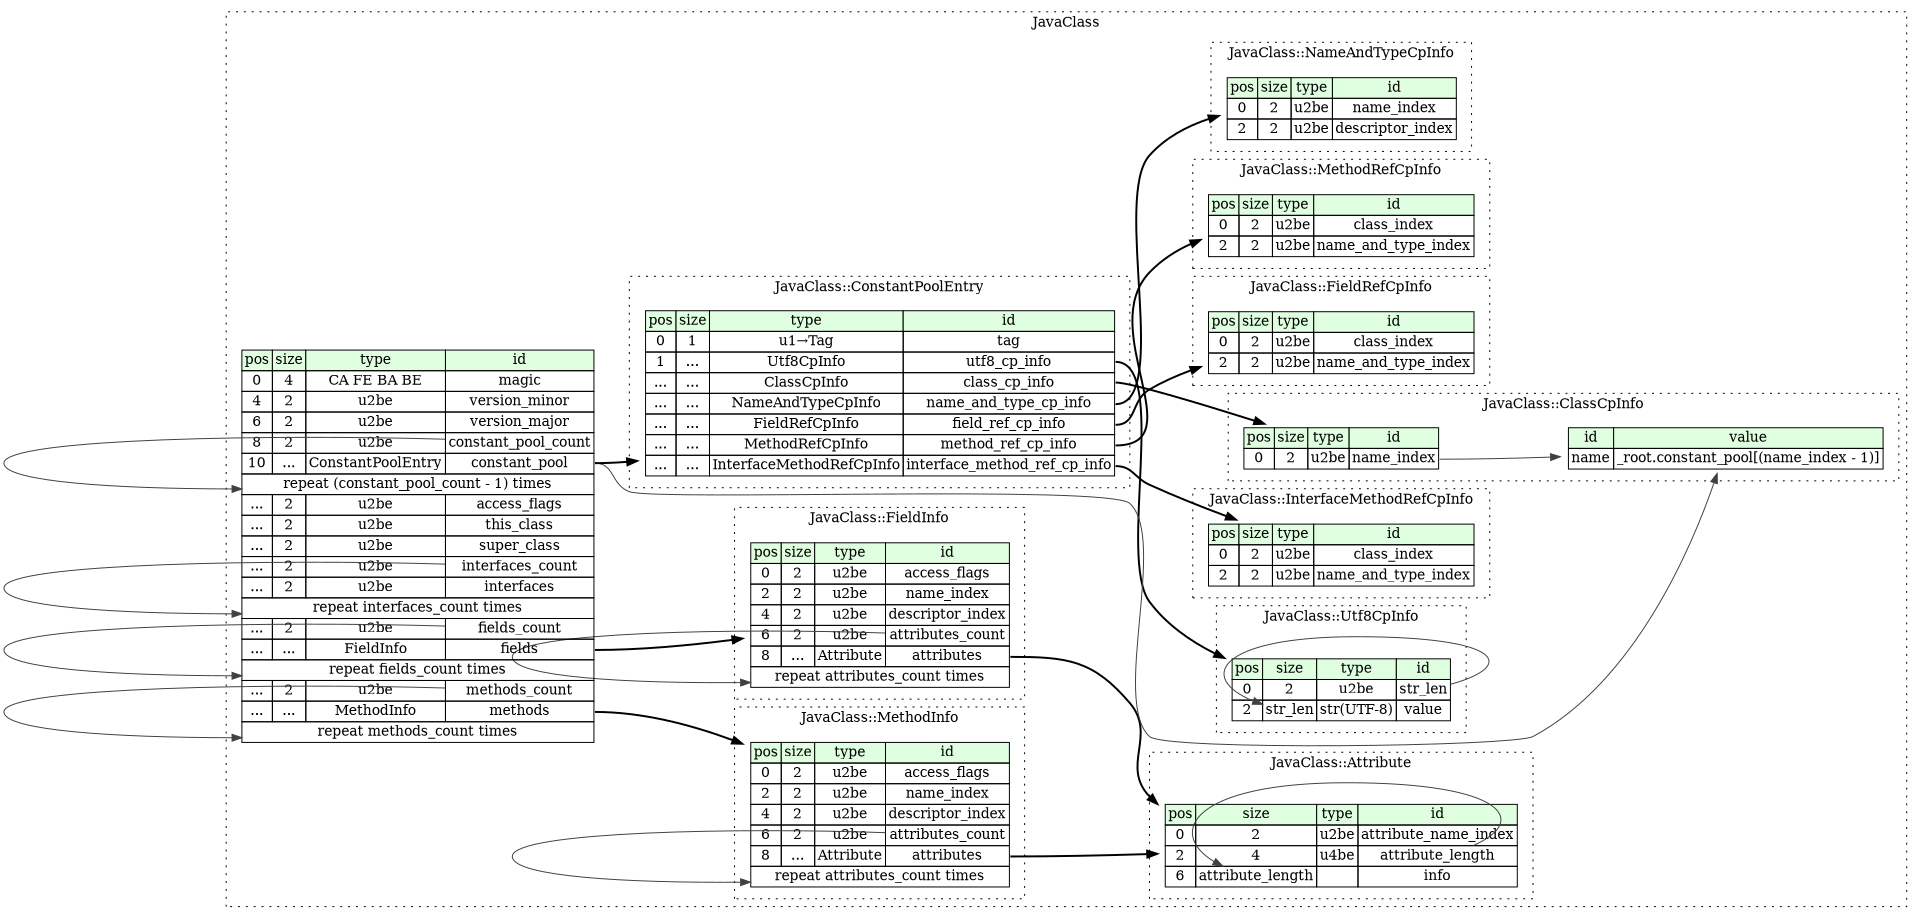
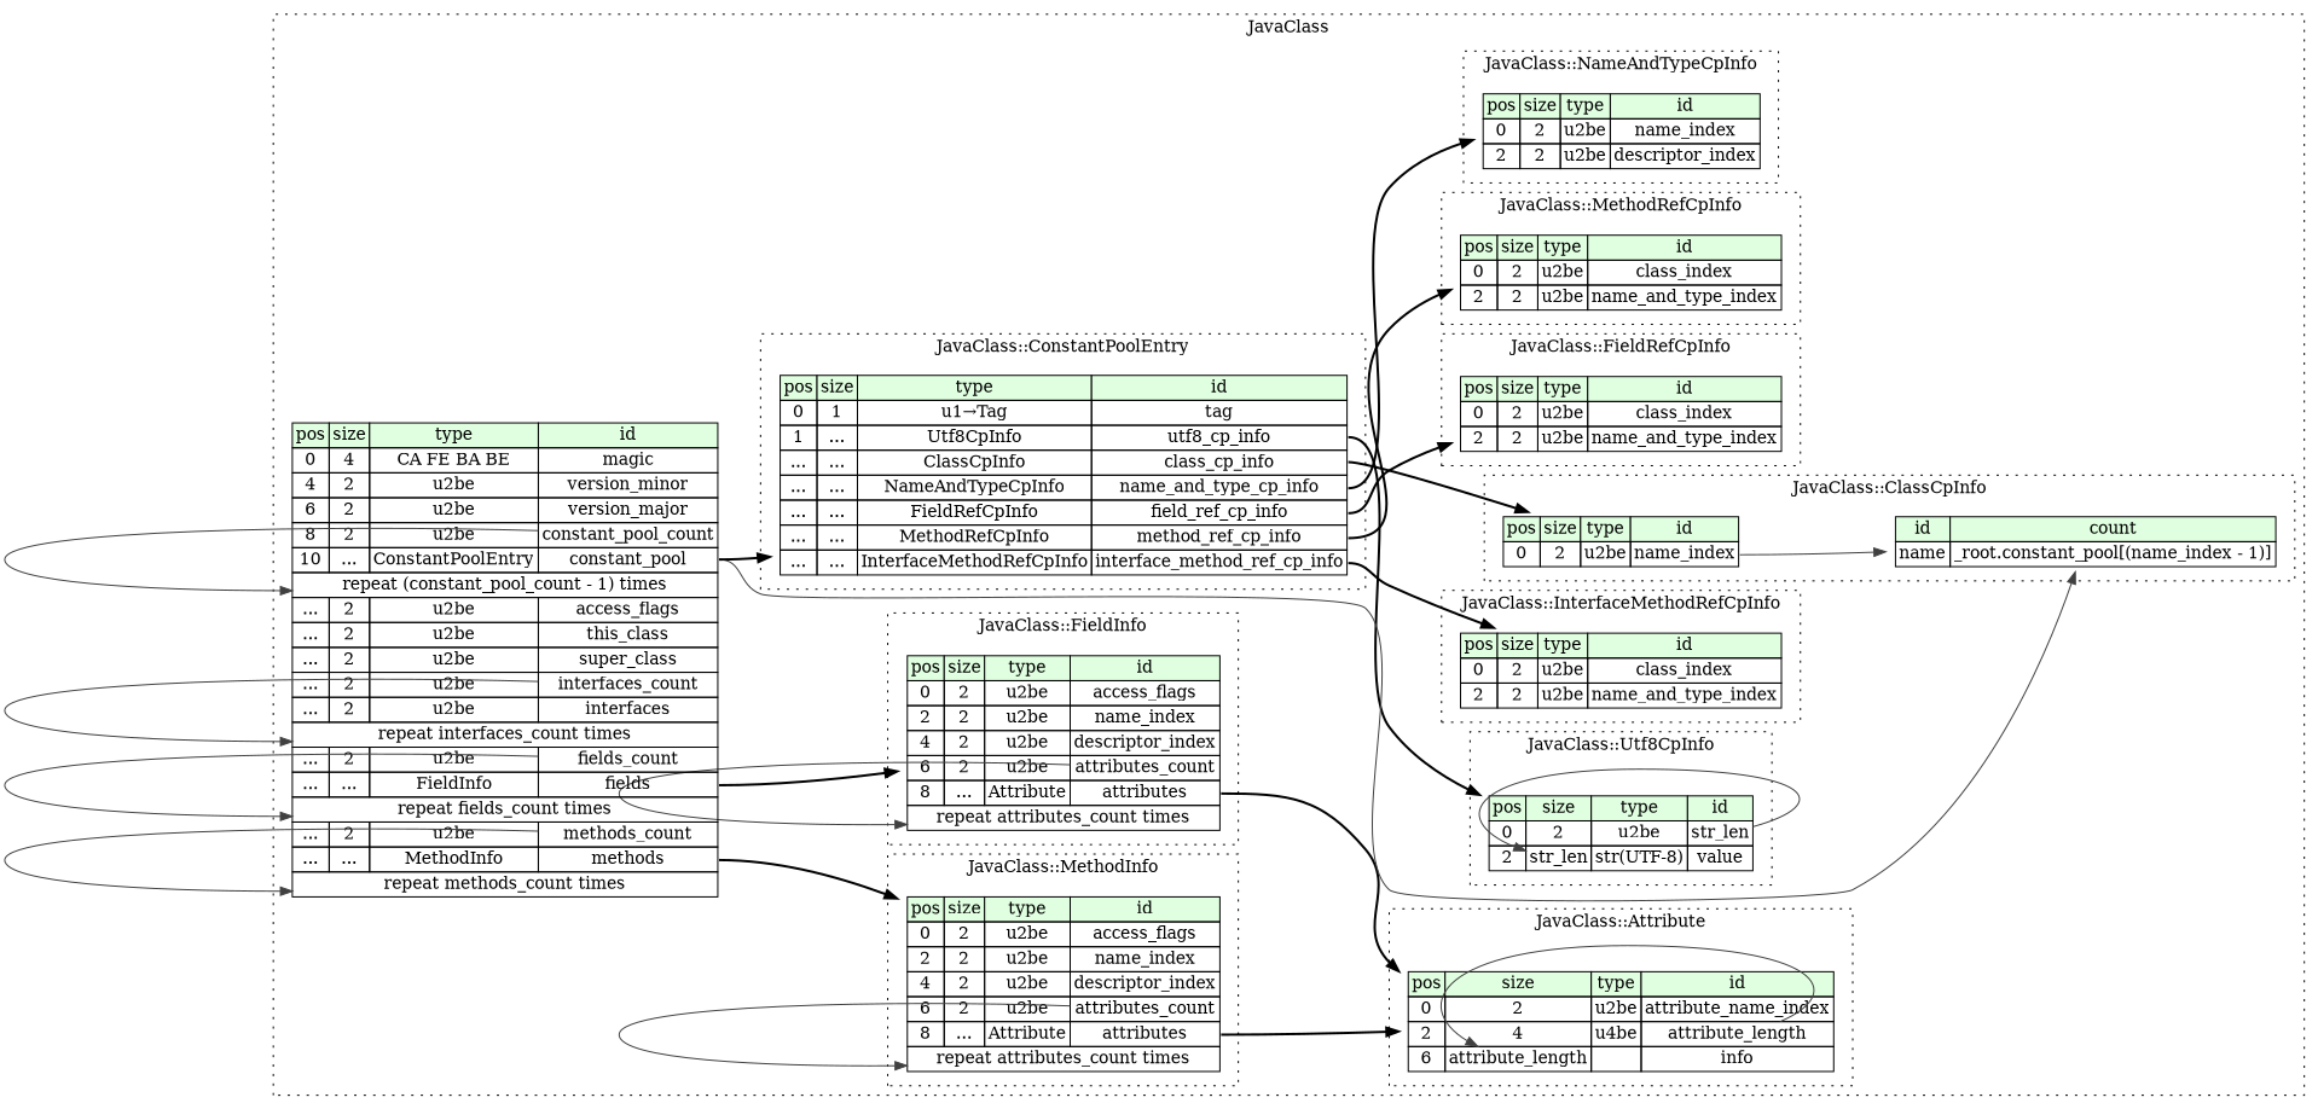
  digraph {
    rankdir=LR
    node [shape=plaintext]
    edge [tailport=attributes_count_type style=bold]
    n1 [label=<<TABLE BORDER="0" CELLBORDER="1" CELLSPACING="0"> 				<TR><TD BGCOLOR="#E0FFE0">pos</TD><TD BGCOLOR="#E0FFE0">size</TD><TD BGCOLOR="#E0FFE0">type</TD><TD BGCOLOR="#E0FFE0">id</TD></TR> 				<TR><TD PORT="class_index_pos">0</TD><TD PORT="class_index_size">2</TD><TD>u2be</TD><TD PORT="class_index_type">class_index</TD></TR> 				<TR><TD PORT="name_and_type_index_pos">2</TD><TD PORT="name_and_type_index_size">2</TD><TD>u2be</TD><TD PORT="name_and_type_index_type">name_and_type_index</TD></TR> 			</TABLE>>]
    n2 [label=<<TABLE BORDER="0" CELLBORDER="1" CELLSPACING="0"> 				<TR><TD BGCOLOR="#E0FFE0">pos</TD><TD BGCOLOR="#E0FFE0">size</TD><TD BGCOLOR="#E0FFE0">type</TD><TD BGCOLOR="#E0FFE0">id</TD></TR> 				<TR><TD PORT="access_flags_pos">0</TD><TD PORT="access_flags_size">2</TD><TD>u2be</TD><TD PORT="access_flags_type">access_flags</TD></TR> 				<TR><TD PORT="name_index_pos">2</TD><TD PORT="name_index_size">2</TD><TD>u2be</TD><TD PORT="name_index_type">name_index</TD></TR> 				<TR><TD PORT="descriptor_index_pos">4</TD><TD PORT="descriptor_index_size">2</TD><TD>u2be</TD><TD PORT="descriptor_index_type">descriptor_index</TD></TR> 				<TR><TD PORT="attributes_count_pos">6</TD><TD PORT="attributes_count_size">2</TD><TD>u2be</TD><TD PORT="attributes_count_type">attributes_count</TD></TR> 				<TR><TD PORT="attributes_pos">8</TD><TD PORT="attributes_size">...</TD><TD>Attribute</TD><TD PORT="attributes_type">attributes</TD></TR> 				<TR><TD COLSPAN="4" PORT="attributes__repeat">repeat attributes_count times</TD></TR> 			</TABLE>>]
    n3 [label=<<TABLE BORDER="0" CELLBORDER="1" CELLSPACING="0"> 				<TR><TD BGCOLOR="#E0FFE0">pos</TD><TD BGCOLOR="#E0FFE0">size</TD><TD BGCOLOR="#E0FFE0">type</TD><TD BGCOLOR="#E0FFE0">id</TD></TR> 				<TR><TD PORT="name_index_pos">0</TD><TD PORT="name_index_size">2</TD><TD>u2be</TD><TD PORT="name_index_type">name_index</TD></TR> 				<TR><TD PORT="descriptor_index_pos">2</TD><TD PORT="descriptor_index_size">2</TD><TD>u2be</TD><TD PORT="descriptor_index_type">descriptor_index</TD></TR> 			</TABLE>>]
    n4 [label=<<TABLE BORDER="0" CELLBORDER="1" CELLSPACING="0"> 				<TR><TD BGCOLOR="#E0FFE0">pos</TD><TD BGCOLOR="#E0FFE0">size</TD><TD BGCOLOR="#E0FFE0">type</TD><TD BGCOLOR="#E0FFE0">id</TD></TR> 				<TR><TD PORT="str_len_pos">0</TD><TD PORT="str_len_size">2</TD><TD>u2be</TD><TD PORT="str_len_type">str_len</TD></TR> 				<TR><TD PORT="value_pos">2</TD><TD PORT="value_size">str_len</TD><TD>str(UTF-8)</TD><TD PORT="value_type">value</TD></TR> 			</TABLE>>]
    n5 [label=<<TABLE BORDER="0" CELLBORDER="1" CELLSPACING="0"> 				<TR><TD BGCOLOR="#E0FFE0">pos</TD><TD BGCOLOR="#E0FFE0">size</TD><TD BGCOLOR="#E0FFE0">type</TD><TD BGCOLOR="#E0FFE0">id</TD></TR> 				<TR><TD PORT="class_index_pos">0</TD><TD PORT="class_index_size">2</TD><TD>u2be</TD><TD PORT="class_index_type">class_index</TD></TR> 				<TR><TD PORT="name_and_type_index_pos">2</TD><TD PORT="name_and_type_index_size">2</TD><TD>u2be</TD><TD PORT="name_and_type_index_type">name_and_type_index</TD></TR> 			</TABLE>>]
    n6 [label=<<TABLE BORDER="0" CELLBORDER="1" CELLSPACING="0"> 				<TR><TD BGCOLOR="#E0FFE0">pos</TD><TD BGCOLOR="#E0FFE0">size</TD><TD BGCOLOR="#E0FFE0">type</TD><TD BGCOLOR="#E0FFE0">id</TD></TR> 				<TR><TD PORT="attribute_name_index_pos">0</TD><TD PORT="attribute_name_index_size">2</TD><TD>u2be</TD><TD PORT="attribute_name_index_type">attribute_name_index</TD></TR> 				<TR><TD PORT="attribute_length_pos">2</TD><TD PORT="attribute_length_size">4</TD><TD>u4be</TD><TD PORT="attribute_length_type">attribute_length</TD></TR> 				<TR><TD PORT="info_pos">6</TD><TD PORT="info_size">attribute_length</TD><TD></TD><TD PORT="info_type">info</TD></TR> 			</TABLE>>]
    n7 [label=<<TABLE BORDER="0" CELLBORDER="1" CELLSPACING="0"> 				<TR><TD BGCOLOR="#E0FFE0">pos</TD><TD BGCOLOR="#E0FFE0">size</TD><TD BGCOLOR="#E0FFE0">type</TD><TD BGCOLOR="#E0FFE0">id</TD></TR> 				<TR><TD PORT="name_index_pos">0</TD><TD PORT="name_index_size">2</TD><TD>u2be</TD><TD PORT="name_index_type">name_index</TD></TR> 			</TABLE>>]
-   n8 [label=<<TABLE BORDER="0" CELLBORDER="1" CELLSPACING="0"> 				<TR><TD BGCOLOR="#E0FFE0">id</TD><TD BGCOLOR="#E0FFE0">value</TD></TR> 				<TR><TD>name</TD><TD>_root.constant_pool[(name_index - 1)]</TD></TR> 			</TABLE>>]
+   n8 [label=<<TABLE BORDER="0" CELLBORDER="1" CELLSPACING="0"> 				<TR><TD BGCOLOR="#E0FFE0">id</TD><TD BGCOLOR="#E0FFE0">count</TD></TR> 				<TR><TD>name</TD><TD>_root.constant_pool[(name_index - 1)]</TD></TR> 			</TABLE>>]
    n9 [label=<<TABLE BORDER="0" CELLBORDER="1" CELLSPACING="0"> 				<TR><TD BGCOLOR="#E0FFE0">pos</TD><TD BGCOLOR="#E0FFE0">size</TD><TD BGCOLOR="#E0FFE0">type</TD><TD BGCOLOR="#E0FFE0">id</TD></TR> 				<TR><TD PORT="tag_pos">0</TD><TD PORT="tag_size">1</TD><TD>u1→Tag</TD><TD PORT="tag_type">tag</TD></TR> 				<TR><TD PORT="utf8_cp_info_pos">1</TD><TD PORT="utf8_cp_info_size">...</TD><TD>Utf8CpInfo</TD><TD PORT="utf8_cp_info_type">utf8_cp_info</TD></TR> 				<TR><TD PORT="class_cp_info_pos">...</TD><TD PORT="class_cp_info_size">...</TD><TD>ClassCpInfo</TD><TD PORT="class_cp_info_type">class_cp_info</TD></TR> 				<TR><TD PORT="name_and_type_cp_info_pos">...</TD><TD PORT="name_and_type_cp_info_size">...</TD><TD>NameAndTypeCpInfo</TD><TD PORT="name_and_type_cp_info_type">name_and_type_cp_info</TD></TR> 				<TR><TD PORT="field_ref_cp_info_pos">...</TD><TD PORT="field_ref_cp_info_size">...</TD><TD>FieldRefCpInfo</TD><TD PORT="field_ref_cp_info_type">field_ref_cp_info</TD></TR> 				<TR><TD PORT="method_ref_cp_info_pos">...</TD><TD PORT="method_ref_cp_info_size">...</TD><TD>MethodRefCpInfo</TD><TD PORT="method_ref_cp_info_type">method_ref_cp_info</TD></TR> 				<TR><TD PORT="interface_method_ref_cp_info_pos">...</TD><TD PORT="interface_method_ref_cp_info_size">...</TD><TD>InterfaceMethodRefCpInfo</TD><TD PORT="interface_method_ref_cp_info_type">interface_method_ref_cp_info</TD></TR> 			</TABLE>>]
    n10 [label=<<TABLE BORDER="0" CELLBORDER="1" CELLSPACING="0"> 				<TR><TD BGCOLOR="#E0FFE0">pos</TD><TD BGCOLOR="#E0FFE0">size</TD><TD BGCOLOR="#E0FFE0">type</TD><TD BGCOLOR="#E0FFE0">id</TD></TR> 				<TR><TD PORT="access_flags_pos">0</TD><TD PORT="access_flags_size">2</TD><TD>u2be</TD><TD PORT="access_flags_type">access_flags</TD></TR> 				<TR><TD PORT="name_index_pos">2</TD><TD PORT="name_index_size">2</TD><TD>u2be</TD><TD PORT="name_index_type">name_index</TD></TR> 				<TR><TD PORT="descriptor_index_pos">4</TD><TD PORT="descriptor_index_size">2</TD><TD>u2be</TD><TD PORT="descriptor_index_type">descriptor_index</TD></TR> 				<TR><TD PORT="attributes_count_pos">6</TD><TD PORT="attributes_count_size">2</TD><TD>u2be</TD><TD PORT="attributes_count_type">attributes_count</TD></TR> 				<TR><TD PORT="attributes_pos">8</TD><TD PORT="attributes_size">...</TD><TD>Attribute</TD><TD PORT="attributes_type">attributes</TD></TR> 				<TR><TD COLSPAN="4" PORT="attributes__repeat">repeat attributes_count times</TD></TR> 			</TABLE>>]
    n11 [label=<<TABLE BORDER="0" CELLBORDER="1" CELLSPACING="0"> 				<TR><TD BGCOLOR="#E0FFE0">pos</TD><TD BGCOLOR="#E0FFE0">size</TD><TD BGCOLOR="#E0FFE0">type</TD><TD BGCOLOR="#E0FFE0">id</TD></TR> 				<TR><TD PORT="class_index_pos">0</TD><TD PORT="class_index_size">2</TD><TD>u2be</TD><TD PORT="class_index_type">class_index</TD></TR> 				<TR><TD PORT="name_and_type_index_pos">2</TD><TD PORT="name_and_type_index_size">2</TD><TD>u2be</TD><TD PORT="name_and_type_index_type">name_and_type_index</TD></TR> 			</TABLE>>]
    n12 [label=<<TABLE BORDER="0" CELLBORDER="1" CELLSPACING="0"> 			<TR><TD BGCOLOR="#E0FFE0">pos</TD><TD BGCOLOR="#E0FFE0">size</TD><TD BGCOLOR="#E0FFE0">type</TD><TD BGCOLOR="#E0FFE0">id</TD></TR> 			<TR><TD PORT="magic_pos">0</TD><TD PORT="magic_size">4</TD><TD>CA FE BA BE</TD><TD PORT="magic_type">magic</TD></TR> 			<TR><TD PORT="version_minor_pos">4</TD><TD PORT="version_minor_size">2</TD><TD>u2be</TD><TD PORT="version_minor_type">version_minor</TD></TR> 			<TR><TD PORT="version_major_pos">6</TD><TD PORT="version_major_size">2</TD><TD>u2be</TD><TD PORT="version_major_type">version_major</TD></TR> 			<TR><TD PORT="constant_pool_count_pos">8</TD><TD PORT="constant_pool_count_size">2</TD><TD>u2be</TD><TD PORT="constant_pool_count_type">constant_pool_count</TD></TR> 			<TR><TD PORT="constant_pool_pos">10</TD><TD PORT="constant_pool_size">...</TD><TD>ConstantPoolEntry</TD><TD PORT="constant_pool_type">constant_pool</TD></TR> 			<TR><TD COLSPAN="4" PORT="constant_pool__repeat">repeat (constant_pool_count - 1) times</TD></TR> 			<TR><TD PORT="access_flags_pos">...</TD><TD PORT="access_flags_size">2</TD><TD>u2be</TD><TD PORT="access_flags_type">access_flags</TD></TR> 			<TR><TD PORT="this_class_pos">...</TD><TD PORT="this_class_size">2</TD><TD>u2be</TD><TD PORT="this_class_type">this_class</TD></TR> 			<TR><TD PORT="super_class_pos">...</TD><TD PORT="super_class_size">2</TD><TD>u2be</TD><TD PORT="super_class_type">super_class</TD></TR> 			<TR><TD PORT="interfaces_count_pos">...</TD><TD PORT="interfaces_count_size">2</TD><TD>u2be</TD><TD PORT="interfaces_count_type">interfaces_count</TD></TR> 			<TR><TD PORT="interfaces_pos">...</TD><TD PORT="interfaces_size">2</TD><TD>u2be</TD><TD PORT="interfaces_type">interfaces</TD></TR> 			<TR><TD COLSPAN="4" PORT="interfaces__repeat">repeat interfaces_count times</TD></TR> 			<TR><TD PORT="fields_count_pos">...</TD><TD PORT="fields_count_size">2</TD><TD>u2be</TD><TD PORT="fields_count_type">fields_count</TD></TR> 			<TR><TD PORT="fields_pos">...</TD><TD PORT="fields_size">...</TD><TD>FieldInfo</TD><TD PORT="fields_type">fields</TD></TR> 			<TR><TD COLSPAN="4" PORT="fields__repeat">repeat fields_count times</TD></TR> 			<TR><TD PORT="methods_count_pos">...</TD><TD PORT="methods_count_size">2</TD><TD>u2be</TD><TD PORT="methods_count_type">methods_count</TD></TR> 			<TR><TD PORT="methods_pos">...</TD><TD PORT="methods_size">...</TD><TD>MethodInfo</TD><TD PORT="methods_type">methods</TD></TR> 			<TR><TD COLSPAN="4" PORT="methods__repeat">repeat methods_count times</TD></TR> 		</TABLE>>]
    subgraph cluster_1 {
      label=JavaClass
      style=dotted
      n12
      subgraph cluster_2 {
        label="JavaClass::MethodRefCpInfo"
        style=dotted
        n1
      }
      subgraph cluster_3 {
        label="JavaClass::FieldInfo"
        style=dotted
        n2
      }
      subgraph cluster_4 {
        label="JavaClass::NameAndTypeCpInfo"
        style=dotted
        n3
      }
      subgraph cluster_5 {
        label="JavaClass::Utf8CpInfo"
        style=dotted
        n4
      }
      subgraph cluster_6 {
        label="JavaClass::InterfaceMethodRefCpInfo"
        style=dotted
        n5
      }
      subgraph cluster_7 {
        label="JavaClass::Attribute"
        style=dotted
        n6
      }
      subgraph cluster_8 {
        label="JavaClass::ClassCpInfo"
        style=dotted
        n7
        n8
      }
      subgraph cluster_9 {
        label="JavaClass::ConstantPoolEntry"
        style=dotted
        n9
      }
      subgraph cluster_10 {
        label="JavaClass::MethodInfo"
        style=dotted
        n10
      }
      subgraph cluster_11 {
        label="JavaClass::FieldRefCpInfo"
        style=dotted
        n11
      }
    }
    n2 -> n2 [color="#404040" headport=attributes__repeat style=""]
    n2 -> n6 [tailport=attributes_type]
    n4 -> n4 [color="#404040" headport=value_size tailport=str_len_type style=""]
    n6 -> n6 [color="#404040" headport=info_size tailport=attribute_length_type style=""]
    n7 -> n8 [color="#404040" tailport=name_index_type style=""]
    n9 -> n1 [tailport=method_ref_cp_info_type]
    n9 -> n3 [tailport=name_and_type_cp_info_type]
    n9 -> n4 [tailport=utf8_cp_info_type]
    n9 -> n5 [tailport=interface_method_ref_cp_info_type]
    n9 -> n7 [tailport=class_cp_info_type]
    n9 -> n11 [tailport=field_ref_cp_info_type]
    n10 -> n6 [tailport=attributes_type]
    n10 -> n10 [color="#404040" headport=attributes__repeat style=""]
    n12 -> n2 [tailport=fields_type]
    n12 -> n8 [color="#404040" tailport=constant_pool_type style=""]
    n12 -> n9 [tailport=constant_pool_type]
    n12 -> n10 [tailport=methods_type]
    n12 -> n12 [color="#404040" headport=constant_pool__repeat tailport=constant_pool_count_type style=""]
    n12 -> n12 [color="#404040" headport=interfaces__repeat tailport=interfaces_count_type style=""]
    n12 -> n12 [color="#404040" headport=fields__repeat tailport=fields_count_type style=""]
    n12 -> n12 [color="#404040" headport=methods__repeat tailport=methods_count_type style=""]
  }
